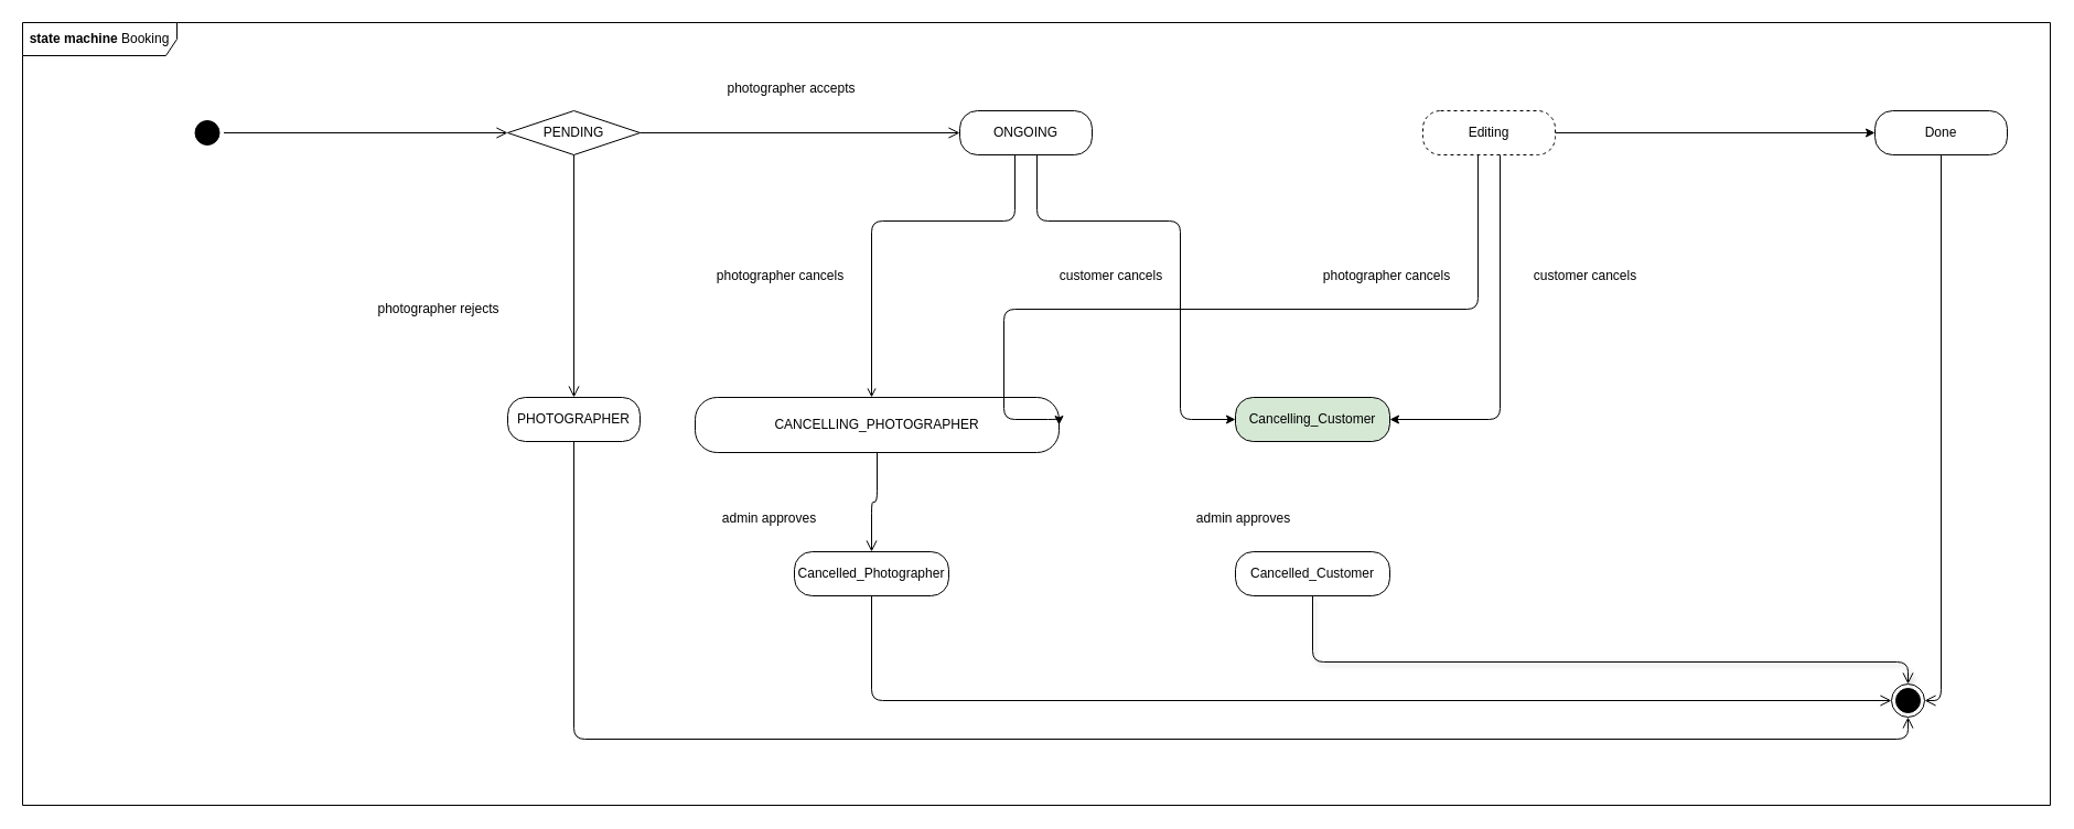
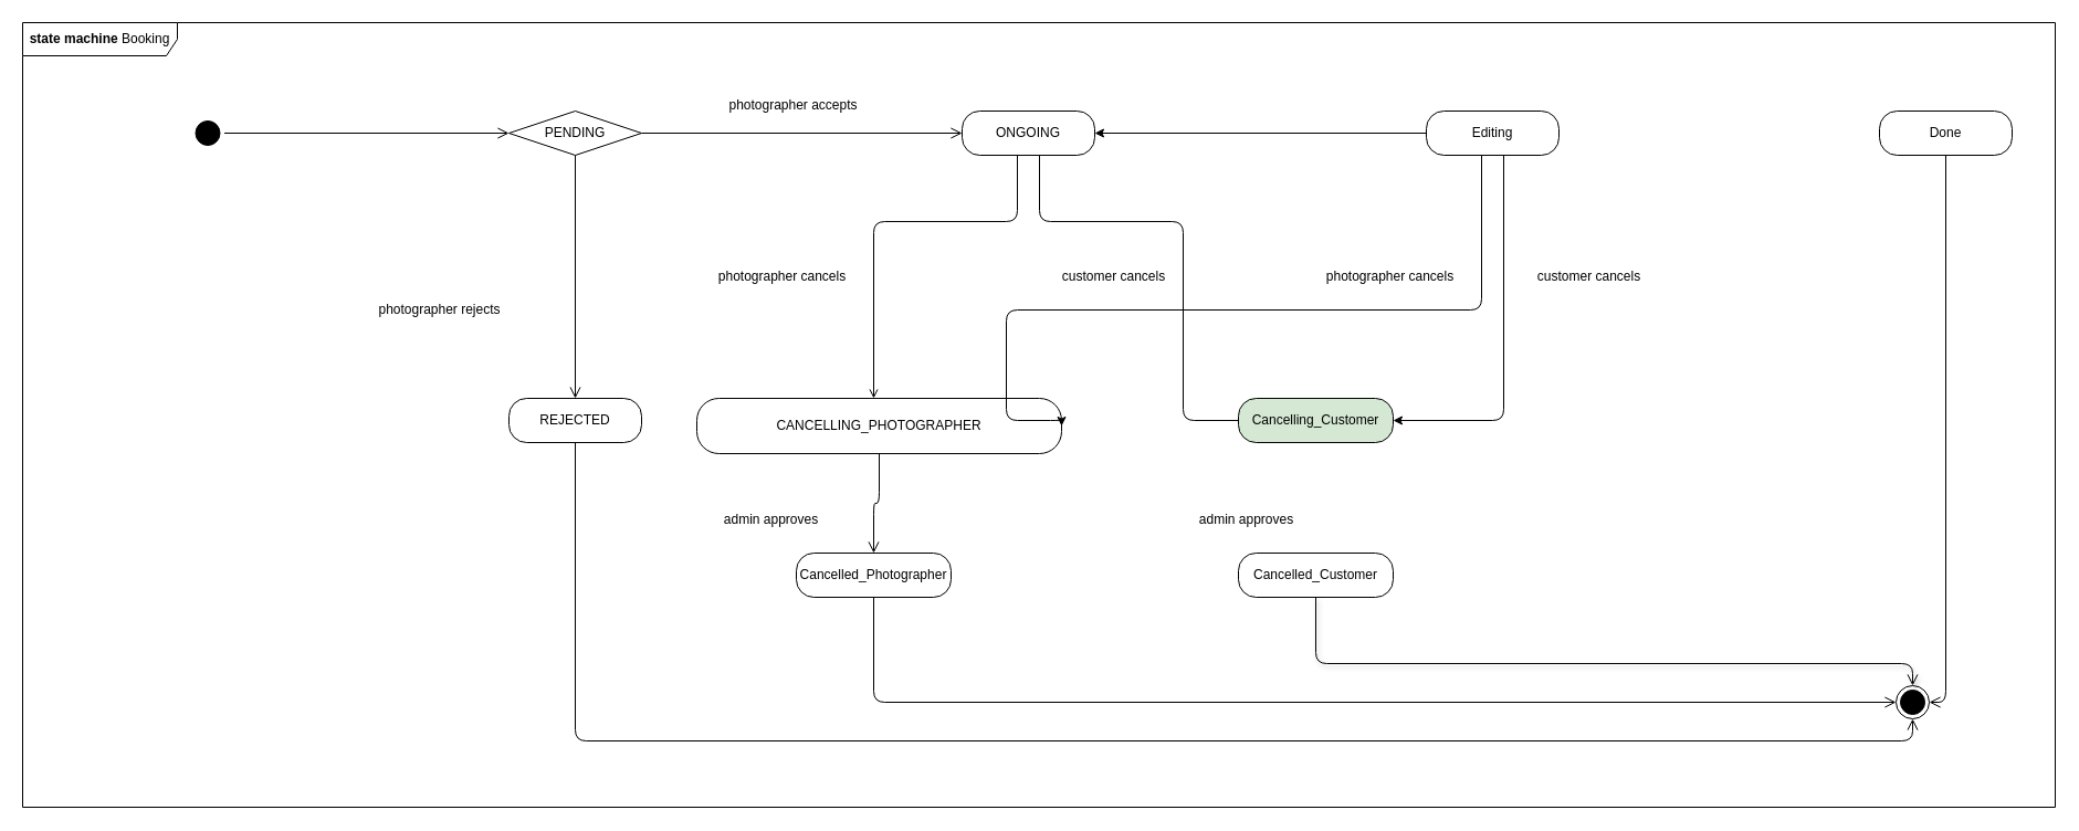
  <mxCell id="0" />
  <mxCell id="1" parent="0" />
  <mxCell id="2" value="&lt;b&gt;state machine&lt;/b&gt; Booking" style="shape=umlFrame;whiteSpace=wrap;html=1;width=140;height=30;" parent="1" vertex="1"><mxGeometry x="20" y="20" width="1839" height="710" as="geometry" /></mxCell>
  <mxCell id="3" value="PENDING" style="rhombus;whiteSpace=wrap;html=1;arcSize=40;fontColor=#000000;fillColor=#FFFFFF;strokeColor=#000000;" parent="1" vertex="1"><mxGeometry x="460" y="100" width="120" height="40" as="geometry" /></mxCell>
  <mxCell id="4" value="" style="edgeStyle=orthogonalEdgeStyle;html=1;verticalAlign=bottom;endArrow=open;endSize=8;strokeColor=#000000;" parent="1" source="3" target="7" edge="1"><mxGeometry relative="1" as="geometry"><mxPoint x="450" y="200" as="targetPoint" /></mxGeometry></mxCell>
  <mxCell id="5" value="" style="ellipse;html=1;shape=startState;fillColor=#000000;strokeColor=#000000;" parent="1" vertex="1"><mxGeometry x="172.5" y="105" width="30" height="30" as="geometry" /></mxCell>
  <mxCell id="6" value="" style="edgeStyle=orthogonalEdgeStyle;html=1;verticalAlign=bottom;endArrow=open;endSize=8;strokeColor=#000000;fillColor=#000000;" parent="1" source="5" target="3" edge="1"><mxGeometry relative="1" as="geometry"><mxPoint x="390" y="105" as="targetPoint" /></mxGeometry></mxCell>
- <mxCell id="7" value="PHOTOGRAPHER" style="rounded=1;whiteSpace=wrap;html=1;arcSize=40;fontColor=#000000;fillColor=#FFFFFF;strokeColor=#000000;" parent="1" vertex="1"><mxGeometry x="460" y="360" width="120" height="40" as="geometry" /></mxCell>
+ <mxCell id="7" value="REJECTED" style="rounded=1;whiteSpace=wrap;html=1;arcSize=40;fontColor=#000000;fillColor=#FFFFFF;strokeColor=#000000;" parent="1" vertex="1"><mxGeometry x="460" y="360" width="120" height="40" as="geometry" /></mxCell>
  <mxCell id="8" value="" style="edgeStyle=orthogonalEdgeStyle;html=1;verticalAlign=bottom;endArrow=open;endSize=8;strokeColor=#000000;entryX=0.5;entryY=1;entryDx=0;entryDy=0;" parent="1" source="7" target="9" edge="1"><mxGeometry relative="1" as="geometry"><mxPoint x="600" y="660" as="targetPoint" /><Array as="points"><mxPoint x="520" y="670" /><mxPoint x="1730" y="670" /></Array></mxGeometry></mxCell>
  <mxCell id="9" value="" style="ellipse;html=1;shape=endState;fillColor=#000000;" parent="1" vertex="1"><mxGeometry x="1715" y="620" width="30" height="30" as="geometry" /></mxCell>
  <mxCell id="10" style="edgeStyle=orthogonalEdgeStyle;rounded=1;orthogonalLoop=1;jettySize=auto;html=1;strokeColor=#000000;endArrow=open;endFill=0;" parent="1" source="12" target="14" edge="1"><mxGeometry relative="1" as="geometry"><Array as="points"><mxPoint x="920" y="200" /><mxPoint x="790" y="200" /></Array></mxGeometry></mxCell>
- <mxCell id="11" style="edgeStyle=orthogonalEdgeStyle;rounded=1;orthogonalLoop=1;jettySize=auto;html=1;entryX=0;entryY=0.5;entryDx=0;entryDy=0;strokeColor=#000000;" parent="1" source="12" target="16" edge="1"><mxGeometry relative="1" as="geometry"><Array as="points"><mxPoint x="940" y="200" /><mxPoint x="1070" y="200" /><mxPoint x="1070" y="380" /></Array></mxGeometry></mxCell>
+ <mxCell id="11" style="edgeStyle=orthogonalEdgeStyle;rounded=1;orthogonalLoop=1;jettySize=auto;html=1;entryX=0;entryY=0.5;entryDx=0;entryDy=0;strokeColor=#000000;endArrow=none;" parent="1" source="12" target="16" edge="1"><mxGeometry relative="1" as="geometry"><Array as="points"><mxPoint x="940" y="200" /><mxPoint x="1070" y="200" /><mxPoint x="1070" y="380" /></Array></mxGeometry></mxCell>
  <mxCell id="12" value="ONGOING" style="rounded=1;whiteSpace=wrap;html=1;arcSize=40;fontColor=#000000;fillColor=#FFFFFF;strokeColor=#000000;" parent="1" vertex="1"><mxGeometry x="870" y="100" width="120" height="40" as="geometry" /></mxCell>
  <mxCell id="13" value="" style="edgeStyle=orthogonalEdgeStyle;html=1;verticalAlign=bottom;endArrow=open;endSize=8;strokeColor=#000000;exitX=1;exitY=0.5;exitDx=0;exitDy=0;" parent="1" source="3" target="12" edge="1"><mxGeometry relative="1" as="geometry"><mxPoint x="530" y="370" as="targetPoint" /><mxPoint x="530" y="150" as="sourcePoint" /></mxGeometry></mxCell>
  <mxCell id="14" value="CANCELLING_PHOTOGRAPHER" style="rounded=1;whiteSpace=wrap;html=1;arcSize=40;fontColor=#000000;fillColor=#FFFFFF;strokeColor=#000000;" parent="1" vertex="1"><mxGeometry x="630" y="360" width="330" height="50" as="geometry" /></mxCell>
  <mxCell id="15" value="" style="edgeStyle=orthogonalEdgeStyle;html=1;verticalAlign=bottom;endArrow=open;endSize=8;strokeColor=#000000;entryX=0.5;entryY=0;entryDx=0;entryDy=0;" parent="1" source="14" target="17" edge="1"><mxGeometry relative="1" as="geometry"><mxPoint x="930" y="340" as="targetPoint" /></mxGeometry></mxCell>
  <mxCell id="16" value="Cancelling_Customer" style="rounded=1;whiteSpace=wrap;html=1;arcSize=40;fontColor=#000000;fillColor=#d5e8d4;strokeColor=#000000;" parent="1" vertex="1"><mxGeometry x="1120" y="360" width="140" height="40" as="geometry" /></mxCell>
  <mxCell id="17" value="Cancelled_Photographer" style="rounded=1;whiteSpace=wrap;html=1;arcSize=40;fontColor=#000000;fillColor=#FFFFFF;strokeColor=#000000;" parent="1" vertex="1"><mxGeometry x="720" y="500" width="140" height="40" as="geometry" /></mxCell>
  <mxCell id="18" value="" style="edgeStyle=orthogonalEdgeStyle;html=1;verticalAlign=bottom;endArrow=open;endSize=8;strokeColor=#000000;entryX=0;entryY=0.5;entryDx=0;entryDy=0;" parent="1" source="17" target="9" edge="1"><mxGeometry relative="1" as="geometry"><mxPoint x="800" y="500" as="targetPoint" /><Array as="points"><mxPoint x="790" y="635" /></Array></mxGeometry></mxCell>
  <mxCell id="19" value="Cancelled_Customer" style="rounded=1;whiteSpace=wrap;html=1;arcSize=40;fontColor=#000000;fillColor=#FFFFFF;strokeColor=#000000;" parent="1" vertex="1"><mxGeometry x="1120" y="500" width="140" height="40" as="geometry" /></mxCell>
  <mxCell id="20" value="" style="edgeStyle=orthogonalEdgeStyle;html=1;verticalAlign=bottom;endArrow=open;endSize=8;strokeColor=#000000;entryX=0.5;entryY=0;entryDx=0;entryDy=0;shadow=1;" parent="1" source="19" target="9" edge="1"><mxGeometry relative="1" as="geometry"><mxPoint x="1020" y="500" as="targetPoint" /><Array as="points"><mxPoint x="1190" y="600" /><mxPoint x="1730" y="600" /></Array></mxGeometry></mxCell>
- <mxCell id="21" style="edgeStyle=orthogonalEdgeStyle;rounded=1;orthogonalLoop=1;jettySize=auto;html=1;strokeColor=#000000;" parent="1" source="24" target="25" edge="1"><mxGeometry relative="1" as="geometry" /></mxCell>
+ <mxCell id="21" style="edgeStyle=orthogonalEdgeStyle;rounded=1;orthogonalLoop=1;jettySize=auto;html=1;strokeColor=#000000;" parent="1" source="24" target="12" edge="1"><mxGeometry relative="1" as="geometry" /></mxCell>
  <mxCell id="22" style="edgeStyle=orthogonalEdgeStyle;rounded=1;orthogonalLoop=1;jettySize=auto;html=1;entryX=1;entryY=0.5;entryDx=0;entryDy=0;strokeColor=#000000;" parent="1" source="24" target="14" edge="1"><mxGeometry relative="1" as="geometry"><Array as="points"><mxPoint x="1340" y="280" /><mxPoint x="910" y="280" /><mxPoint x="910" y="380" /></Array></mxGeometry></mxCell>
  <mxCell id="23" style="edgeStyle=orthogonalEdgeStyle;rounded=1;orthogonalLoop=1;jettySize=auto;html=1;entryX=1;entryY=0.5;entryDx=0;entryDy=0;strokeColor=#000000;" parent="1" source="24" target="16" edge="1"><mxGeometry relative="1" as="geometry"><Array as="points"><mxPoint x="1360" y="380" /></Array></mxGeometry></mxCell>
- <mxCell id="24" value="Editing" style="rounded=1;whiteSpace=wrap;html=1;arcSize=40;fontColor=#000000;fillColor=#FFFFFF;strokeColor=#000000;dashed=1;" parent="1" vertex="1"><mxGeometry x="1290" y="100" width="120" height="40" as="geometry" /></mxCell>
+ <mxCell id="24" value="Editing" style="rounded=1;whiteSpace=wrap;html=1;arcSize=40;fontColor=#000000;fillColor=#FFFFFF;strokeColor=#000000;" parent="1" vertex="1"><mxGeometry x="1290" y="100" width="120" height="40" as="geometry" /></mxCell>
  <mxCell id="25" value="Done" style="rounded=1;whiteSpace=wrap;html=1;arcSize=40;fontColor=#000000;fillColor=#FFFFFF;strokeColor=#000000;" parent="1" vertex="1"><mxGeometry x="1700" y="100" width="120" height="40" as="geometry" /></mxCell>
  <mxCell id="26" value="" style="edgeStyle=orthogonalEdgeStyle;html=1;verticalAlign=bottom;endArrow=open;endSize=8;strokeColor=#000000;entryX=1;entryY=0.5;entryDx=0;entryDy=0;fillColor=#FFFFFF;" parent="1" source="25" target="9" edge="1"><mxGeometry relative="1" as="geometry"><mxPoint x="1700" y="200" as="targetPoint" /></mxGeometry></mxCell>
- <mxCell id="27" value="photographer accepts" style="text;html=1;strokeColor=none;fillColor=none;align=center;verticalAlign=middle;whiteSpace=wrap;rounded=0;" parent="1" vertex="1"><mxGeometry x="590" y="70" width="255" height="20" as="geometry" /></mxCell>
+ <mxCell id="27" value="photographer accepts" style="text;html=1;strokeColor=none;fillColor=none;align=center;verticalAlign=middle;whiteSpace=wrap;rounded=0;" parent="1" vertex="1"><mxGeometry x="590" y="85" width="255" height="20" as="geometry" /></mxCell>
  <mxCell id="28" value="photographer rejects" style="text;html=1;strokeColor=none;fillColor=none;align=center;verticalAlign=middle;whiteSpace=wrap;rounded=0;" parent="1" vertex="1"><mxGeometry x="270" y="270" width="255" height="20" as="geometry" /></mxCell>
  <mxCell id="29" value="photographer cancels" style="text;html=1;strokeColor=none;fillColor=none;align=center;verticalAlign=middle;whiteSpace=wrap;rounded=0;" parent="1" vertex="1"><mxGeometry x="580" y="240" width="255" height="20" as="geometry" /></mxCell>
  <mxCell id="30" value="customer cancels" style="text;html=1;strokeColor=none;fillColor=none;align=center;verticalAlign=middle;whiteSpace=wrap;rounded=0;" parent="1" vertex="1"><mxGeometry x="880" y="240" width="255" height="20" as="geometry" /></mxCell>
  <mxCell id="31" value="photographer cancels" style="text;html=1;strokeColor=none;fillColor=none;align=center;verticalAlign=middle;whiteSpace=wrap;rounded=0;" parent="1" vertex="1"><mxGeometry x="1130" y="240" width="255" height="20" as="geometry" /></mxCell>
  <mxCell id="32" value="customer cancels" style="text;html=1;strokeColor=none;fillColor=none;align=center;verticalAlign=middle;whiteSpace=wrap;rounded=0;" parent="1" vertex="1"><mxGeometry x="1310" y="240" width="255" height="20" as="geometry" /></mxCell>
  <mxCell id="33" value="admin approves" style="text;html=1;strokeColor=none;fillColor=none;align=center;verticalAlign=middle;whiteSpace=wrap;rounded=0;" parent="1" vertex="1"><mxGeometry x="570" y="460" width="255" height="20" as="geometry" /></mxCell>
  <mxCell id="34" value="admin approves" style="text;html=1;strokeColor=none;fillColor=none;align=center;verticalAlign=middle;whiteSpace=wrap;rounded=0;" parent="1" vertex="1"><mxGeometry x="1000" y="460" width="255" height="20" as="geometry" /></mxCell>
  <mxCell id="35" style="edgeStyle=orthogonalEdgeStyle;rounded=0;orthogonalLoop=1;jettySize=auto;html=1;exitX=0.5;exitY=1;exitDx=0;exitDy=0;" edge="1" parent="1" source="28" target="28"><mxGeometry relative="1" as="geometry" /></mxCell>
